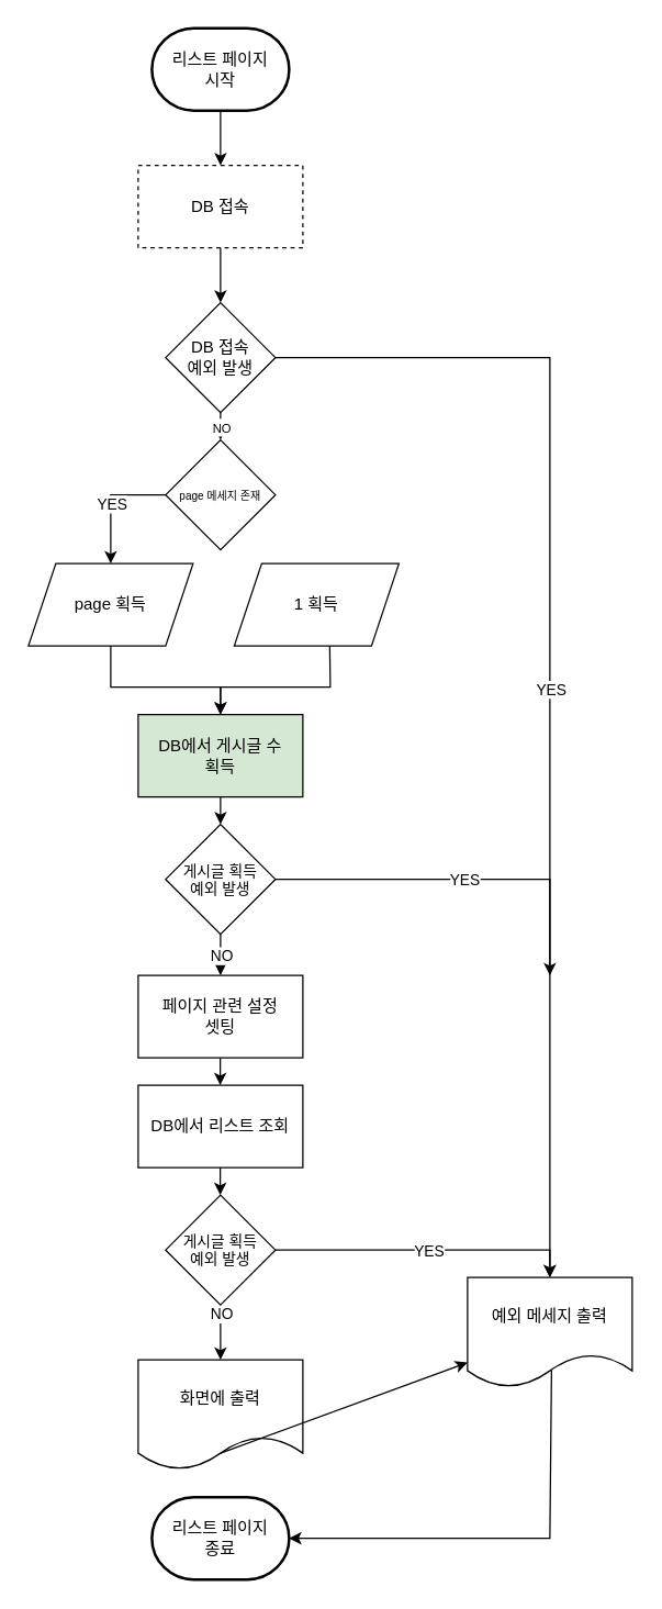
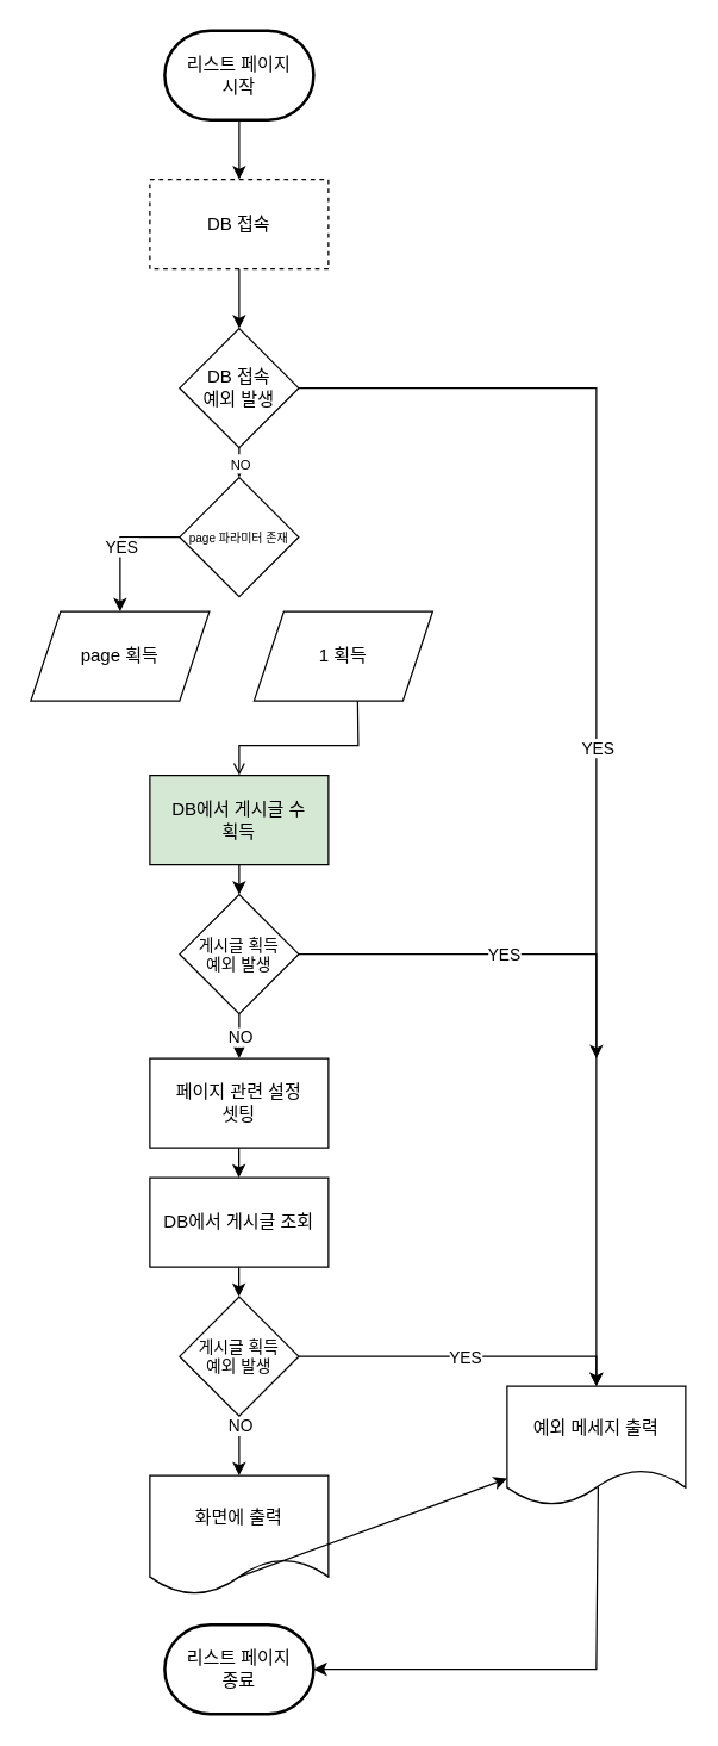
  <mxCell id="0" />
  <mxCell id="1" parent="0" />
  <mxCell id="2" value="리스트 페이지&lt;div&gt;시작&lt;/div&gt;" style="strokeWidth=2;html=1;shape=mxgraph.flowchart.terminator;whiteSpace=wrap;" vertex="1" parent="1"><mxGeometry x="110" y="20" width="100" height="60" as="geometry" /></mxCell>
  <mxCell id="3" value="DB 접속" style="rounded=0;whiteSpace=wrap;html=1;dashed=1;" vertex="1" parent="1"><mxGeometry x="100" y="120" width="120" height="60" as="geometry" /></mxCell>
  <mxCell id="4" value="" style="endArrow=classic;html=1;rounded=0;exitX=0.5;exitY=1;exitDx=0;exitDy=0;exitPerimeter=0;entryX=0.5;entryY=0;entryDx=0;entryDy=0;" edge="1" parent="1" source="2" target="3"><mxGeometry width="50" height="50" relative="1" as="geometry"><mxPoint x="156" y="90" as="sourcePoint" /><mxPoint x="210" y="135" as="targetPoint" /></mxGeometry></mxCell>
  <mxCell id="5" value="DB 접속&lt;div&gt;예외 발생&lt;/div&gt;" style="rhombus;whiteSpace=wrap;html=1;" vertex="1" parent="1"><mxGeometry x="120" y="220" width="80" height="80" as="geometry" /></mxCell>
  <mxCell id="6" value="" style="endArrow=classic;html=1;rounded=0;exitX=0.5;exitY=1;exitDx=0;exitDy=0;entryX=0.5;entryY=0;entryDx=0;entryDy=0;" edge="1" parent="1" source="3" target="5"><mxGeometry width="50" height="50" relative="1" as="geometry"><mxPoint x="196" y="410" as="sourcePoint" /><mxPoint x="246" y="360" as="targetPoint" /></mxGeometry></mxCell>
  <mxCell id="7" value="예외 메세지 출력" style="shape=document;whiteSpace=wrap;html=1;boundedLbl=1;" vertex="1" parent="1"><mxGeometry x="340" y="930" width="120" height="80" as="geometry" /></mxCell>
  <mxCell id="8" value="리스트 페이지&lt;div&gt;종료&lt;/div&gt;" style="strokeWidth=2;html=1;shape=mxgraph.flowchart.terminator;whiteSpace=wrap;" vertex="1" parent="1"><mxGeometry x="110" y="1090" width="100" height="60" as="geometry" /></mxCell>
  <mxCell id="9" value="" style="endArrow=classic;html=1;rounded=0;entryX=1;entryY=0.5;entryDx=0;entryDy=0;entryPerimeter=0;exitX=0.51;exitY=0.846;exitDx=0;exitDy=0;exitPerimeter=0;" edge="1" parent="1" source="7" target="8"><mxGeometry width="50" height="50" relative="1" as="geometry"><mxPoint x="400" y="364" as="sourcePoint" /><mxPoint x="360" y="470" as="targetPoint" /><Array as="points"><mxPoint x="400" y="1120" /></Array></mxGeometry></mxCell>
  <mxCell id="10" value="&lt;div&gt;page 획득&lt;/div&gt;" style="shape=parallelogram;perimeter=parallelogramPerimeter;whiteSpace=wrap;html=1;fixedSize=1;" vertex="1" parent="1"><mxGeometry x="20" y="410" width="120" height="60" as="geometry" /></mxCell>
- <mxCell id="11" value="&lt;font style=&quot;font-size: 8px;&quot;&gt;page 메세지 존재&lt;/font&gt;" style="rhombus;whiteSpace=wrap;html=1;" vertex="1" parent="1"><mxGeometry x="120" y="320" width="80" height="80" as="geometry" /></mxCell>
+ <mxCell id="11" value="&lt;font style=&quot;font-size: 8px;&quot;&gt;page 파라미터 존재&lt;/font&gt;" style="rhombus;whiteSpace=wrap;html=1;" vertex="1" parent="1"><mxGeometry x="120" y="320" width="80" height="80" as="geometry" /></mxCell>
  <mxCell id="12" value="&lt;div&gt;1 획득&lt;/div&gt;" style="shape=parallelogram;perimeter=parallelogramPerimeter;whiteSpace=wrap;html=1;fixedSize=1;" vertex="1" parent="1"><mxGeometry x="170" y="410" width="120" height="60" as="geometry" /></mxCell>
  <mxCell id="13" value="" style="endArrow=classic;html=1;rounded=0;entryX=0.5;entryY=0;entryDx=0;entryDy=0;exitX=0;exitY=0.5;exitDx=0;exitDy=0;" edge="1" parent="1" source="11" target="10"><mxGeometry relative="1" as="geometry"><mxPoint x="10" y="380" as="sourcePoint" /><mxPoint x="110" y="380" as="targetPoint" /><Array as="points"><mxPoint x="80" y="360" /></Array></mxGeometry></mxCell>
  <mxCell id="14" value="YES" style="edgeLabel;html=1;align=center;verticalAlign=middle;resizable=0;points=[];" vertex="1" connectable="0" parent="13"><mxGeometry x="0.013" relative="1" as="geometry"><mxPoint as="offset" /></mxGeometry></mxCell>
  <mxCell id="15" value="" style="endArrow=classic;html=1;rounded=0;entryX=0.5;entryY=0;entryDx=0;entryDy=0;exitX=1;exitY=0.5;exitDx=0;exitDy=0;" edge="1" parent="1" source="5" target="7"><mxGeometry relative="1" as="geometry"><mxPoint x="390" y="170" as="sourcePoint" /><mxPoint x="350" y="240" as="targetPoint" /><Array as="points"><mxPoint x="400" y="260" /></Array></mxGeometry></mxCell>
  <mxCell id="16" value="YES" style="edgeLabel;html=1;align=center;verticalAlign=middle;resizable=0;points=[];" vertex="1" connectable="0" parent="15"><mxGeometry x="0.013" relative="1" as="geometry"><mxPoint as="offset" /></mxGeometry></mxCell>
  <mxCell id="17" value="" style="endArrow=classic;html=1;rounded=0;entryX=0.5;entryY=0;entryDx=0;entryDy=0;exitX=0.5;exitY=1;exitDx=0;exitDy=0;" edge="1" parent="1" source="5" target="11"><mxGeometry relative="1" as="geometry"><mxPoint x="176" y="280" as="sourcePoint" /><mxPoint x="210" y="350" as="targetPoint" /><Array as="points" /></mxGeometry></mxCell>
  <mxCell id="18" value="&lt;font style=&quot;font-size: 9px;&quot;&gt;NO&lt;/font&gt;" style="edgeLabel;html=1;align=center;verticalAlign=middle;resizable=0;points=[];" vertex="1" connectable="0" parent="17"><mxGeometry x="0.013" relative="1" as="geometry"><mxPoint as="offset" /></mxGeometry></mxCell>
  <mxCell id="19" value="DB에서 게시글 수&lt;div&gt;획득&lt;/div&gt;" style="rounded=0;whiteSpace=wrap;html=1;fillColor=#d5e8d4;" vertex="1" parent="1"><mxGeometry x="100" y="520" width="120" height="60" as="geometry" /></mxCell>
- <mxCell id="20" value="" style="endArrow=classic;html=1;rounded=0;exitX=0.5;exitY=1;exitDx=0;exitDy=0;entryX=0.5;entryY=0;entryDx=0;entryDy=0;" edge="1" parent="1" source="10" target="19"><mxGeometry width="50" height="50" relative="1" as="geometry"><mxPoint x="150" y="520" as="sourcePoint" /><mxPoint x="200" y="470" as="targetPoint" /><Array as="points"><mxPoint x="80" y="500" /><mxPoint x="160" y="500" /></Array></mxGeometry></mxCell>
- <mxCell id="21" value="" style="endArrow=classic;html=1;rounded=0;entryX=0.5;entryY=0;entryDx=0;entryDy=0;exitX=0.58;exitY=1.001;exitDx=0;exitDy=0;exitPerimeter=0;" edge="1" parent="1" source="12" target="19"><mxGeometry width="50" height="50" relative="1" as="geometry"><mxPoint x="238" y="470" as="sourcePoint" /><mxPoint x="230" y="490" as="targetPoint" /><Array as="points"><mxPoint x="240" y="500" /><mxPoint x="160" y="500" /></Array></mxGeometry></mxCell>
+ <mxCell id="21" value="" style="endArrow=open;html=1;rounded=0;entryX=0.5;entryY=0;entryDx=0;entryDy=0;exitX=0.58;exitY=1.001;exitDx=0;exitDy=0;exitPerimeter=0;" edge="1" parent="1" source="12" target="19"><mxGeometry width="50" height="50" relative="1" as="geometry"><mxPoint x="238" y="470" as="sourcePoint" /><mxPoint x="230" y="490" as="targetPoint" /><Array as="points"><mxPoint x="240" y="500" /><mxPoint x="160" y="500" /></Array></mxGeometry></mxCell>
  <mxCell id="22" value="페이지 관련 설정&lt;div&gt;셋팅&lt;/div&gt;" style="rounded=0;whiteSpace=wrap;html=1;" vertex="1" parent="1"><mxGeometry x="100" y="710" width="120" height="60" as="geometry" /></mxCell>
  <mxCell id="23" value="" style="endArrow=classic;html=1;rounded=0;exitX=0.5;exitY=1;exitDx=0;exitDy=0;entryX=0.5;entryY=0;entryDx=0;entryDy=0;" edge="1" parent="1" source="19" target="30"><mxGeometry width="50" height="50" relative="1" as="geometry"><mxPoint x="260" y="680" as="sourcePoint" /><mxPoint x="310" y="630" as="targetPoint" /></mxGeometry></mxCell>
  <mxCell id="24" value="" style="edgeStyle=orthogonalEdgeStyle;rounded=0;orthogonalLoop=1;jettySize=auto;html=1;exitX=0.5;exitY=1;exitDx=0;exitDy=0;" edge="1" parent="1" source="35" target="27"><mxGeometry relative="1" as="geometry" /></mxCell>
- <mxCell id="25" value="DB에서 리스트 조회" style="rounded=0;whiteSpace=wrap;html=1;" vertex="1" parent="1"><mxGeometry x="100" y="790" width="120" height="60" as="geometry" /></mxCell>
+ <mxCell id="25" value="DB에서 게시글 조회" style="rounded=0;whiteSpace=wrap;html=1;" vertex="1" parent="1"><mxGeometry x="100" y="790" width="120" height="60" as="geometry" /></mxCell>
  <mxCell id="26" value="" style="endArrow=classic;html=1;rounded=0;exitX=0.5;exitY=1;exitDx=0;exitDy=0;" edge="1" parent="1"><mxGeometry width="50" height="50" relative="1" as="geometry"><mxPoint x="159.81" y="770" as="sourcePoint" /><mxPoint x="159.81" y="790" as="targetPoint" /></mxGeometry></mxCell>
  <mxCell id="27" value="화면에 출력" style="shape=document;whiteSpace=wrap;html=1;boundedLbl=1;" vertex="1" parent="1"><mxGeometry x="100" y="990" width="120" height="80" as="geometry" /></mxCell>
  <mxCell id="28" value="" style="endArrow=classic;html=1;rounded=0;exitX=0.5;exitY=1;exitDx=0;exitDy=0;" edge="1" parent="1"><mxGeometry width="50" height="50" relative="1" as="geometry"><mxPoint x="159.81" y="850" as="sourcePoint" /><mxPoint x="159.81" y="870" as="targetPoint" /></mxGeometry></mxCell>
  <mxCell id="29" value="" style="endArrow=classic;html=1;rounded=0;exitX=0.5;exitY=0.85;exitDx=0;exitDy=0;exitPerimeter=0;" edge="1" parent="1" source="27" target="7"><mxGeometry width="50" height="50" relative="1" as="geometry"><mxPoint x="159.84" y="1040" as="sourcePoint" /><mxPoint x="159.84" y="1060" as="targetPoint" /></mxGeometry></mxCell>
  <mxCell id="30" value="&lt;font style=&quot;font-size: 11px;&quot;&gt;게시글 획득&lt;/font&gt;&lt;div style=&quot;font-size: 11px;&quot;&gt;&lt;font style=&quot;font-size: 11px;&quot;&gt;예외 발생&lt;/font&gt;&lt;/div&gt;" style="rhombus;whiteSpace=wrap;html=1;" vertex="1" parent="1"><mxGeometry x="120" y="600" width="80" height="80" as="geometry" /></mxCell>
  <mxCell id="31" value="" style="endArrow=classic;html=1;rounded=0;exitX=1;exitY=0.5;exitDx=0;exitDy=0;" edge="1" parent="1" source="30"><mxGeometry relative="1" as="geometry"><mxPoint x="330" y="580" as="sourcePoint" /><mxPoint x="400" y="710" as="targetPoint" /><Array as="points"><mxPoint x="400" y="640" /></Array></mxGeometry></mxCell>
  <mxCell id="32" value="YES" style="edgeLabel;html=1;align=center;verticalAlign=middle;resizable=0;points=[];" vertex="1" connectable="0" parent="31"><mxGeometry x="0.013" relative="1" as="geometry"><mxPoint as="offset" /></mxGeometry></mxCell>
  <mxCell id="33" value="" style="endArrow=classic;html=1;rounded=0;entryX=0.5;entryY=0;entryDx=0;entryDy=0;exitX=0.5;exitY=1;exitDx=0;exitDy=0;" edge="1" parent="1" source="30" target="22"><mxGeometry relative="1" as="geometry"><mxPoint x="220" y="690" as="sourcePoint" /><mxPoint x="260" y="740" as="targetPoint" /><Array as="points" /></mxGeometry></mxCell>
  <mxCell id="34" value="NO" style="edgeLabel;html=1;align=center;verticalAlign=middle;resizable=0;points=[];" vertex="1" connectable="0" parent="33"><mxGeometry x="0.013" relative="1" as="geometry"><mxPoint as="offset" /></mxGeometry></mxCell>
  <mxCell id="35" value="&lt;font style=&quot;font-size: 11px;&quot;&gt;게시글 획득&lt;/font&gt;&lt;div style=&quot;font-size: 11px;&quot;&gt;&lt;font style=&quot;font-size: 11px;&quot;&gt;예외 발생&lt;/font&gt;&lt;/div&gt;" style="rhombus;whiteSpace=wrap;html=1;" vertex="1" parent="1"><mxGeometry x="120" y="870" width="80" height="80" as="geometry" /></mxCell>
  <mxCell id="36" value="" style="endArrow=classic;html=1;rounded=0;exitX=1;exitY=0.5;exitDx=0;exitDy=0;entryX=0.5;entryY=0;entryDx=0;entryDy=0;" edge="1" parent="1" source="35" target="7"><mxGeometry relative="1" as="geometry"><mxPoint x="330" y="841" as="sourcePoint" /><mxPoint x="400" y="971" as="targetPoint" /><Array as="points"><mxPoint x="400" y="910" /></Array></mxGeometry></mxCell>
  <mxCell id="37" value="YES" style="edgeLabel;html=1;align=center;verticalAlign=middle;resizable=0;points=[];" vertex="1" connectable="0" parent="36"><mxGeometry x="0.013" relative="1" as="geometry"><mxPoint as="offset" /></mxGeometry></mxCell>
  <mxCell id="38" value="NO" style="edgeLabel;html=1;align=center;verticalAlign=middle;resizable=0;points=[];" vertex="1" connectable="0" parent="1"><mxGeometry x="160" y="956.172" as="geometry" /></mxCell>
